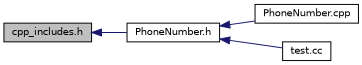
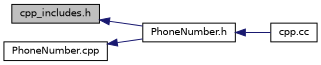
  digraph {
    rankdir=LR
    node [color=black fillcolor=white fontname=Helvetica fontsize=10 shape=record style=filled]
    edge [color=midnightblue dir=back fontname=Helvetica fontsize=10 labelfontname=Helvetica labelfontsize=10 style=solid]
    n1 [fillcolor=grey75 fontcolor=black height=0.2 label="cpp_includes.h" width=0.4]
    n2 [height=0.2 label="PhoneNumber.h" width=0.4]
    n3 [height=0.2 label="PhoneNumber.cpp" width=0.4]
-   n4 [height=0.2 label="test.cc" width=0.4]
+   n4 [height=0.2 label="cpp.cc" width=0.4]
    n1 -> n2
-   n2 -> n3
+   n3 -> n2
    n2 -> n4
  }
